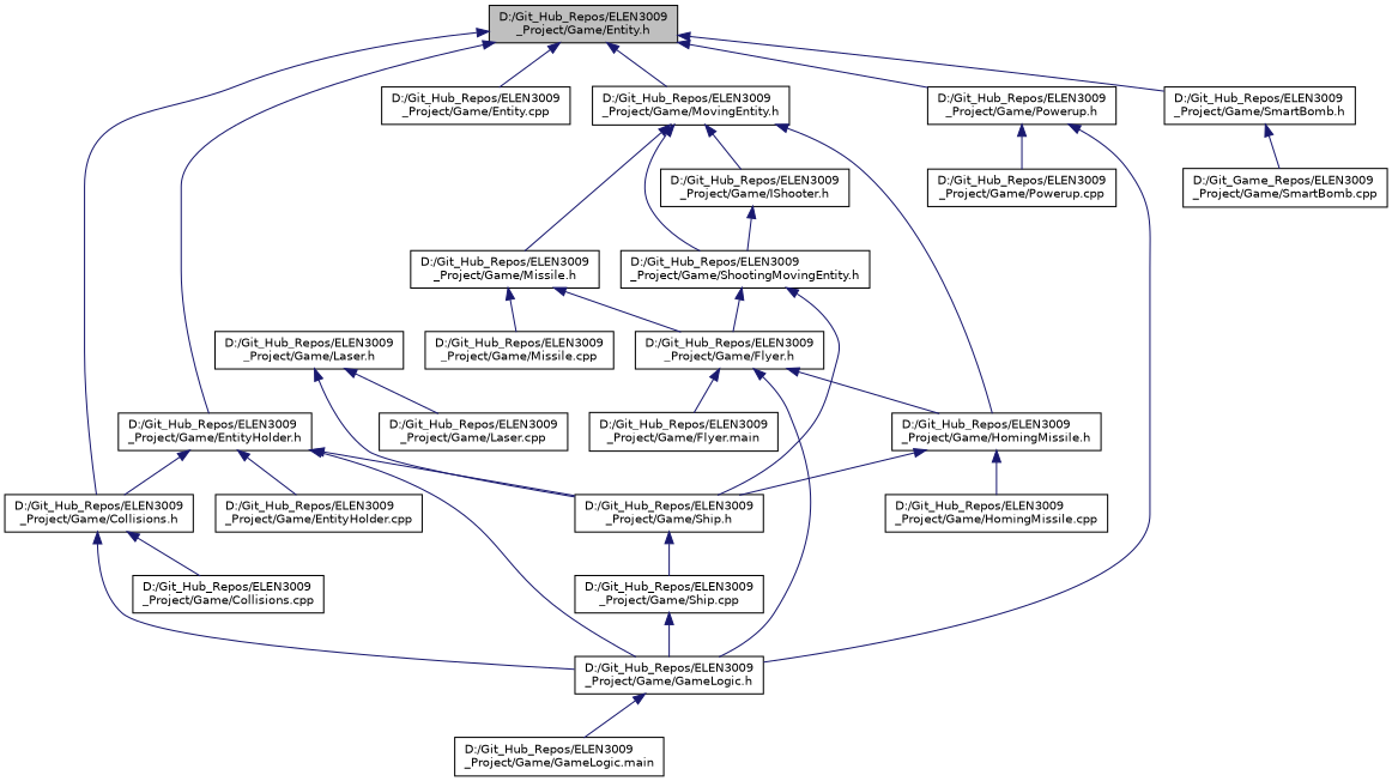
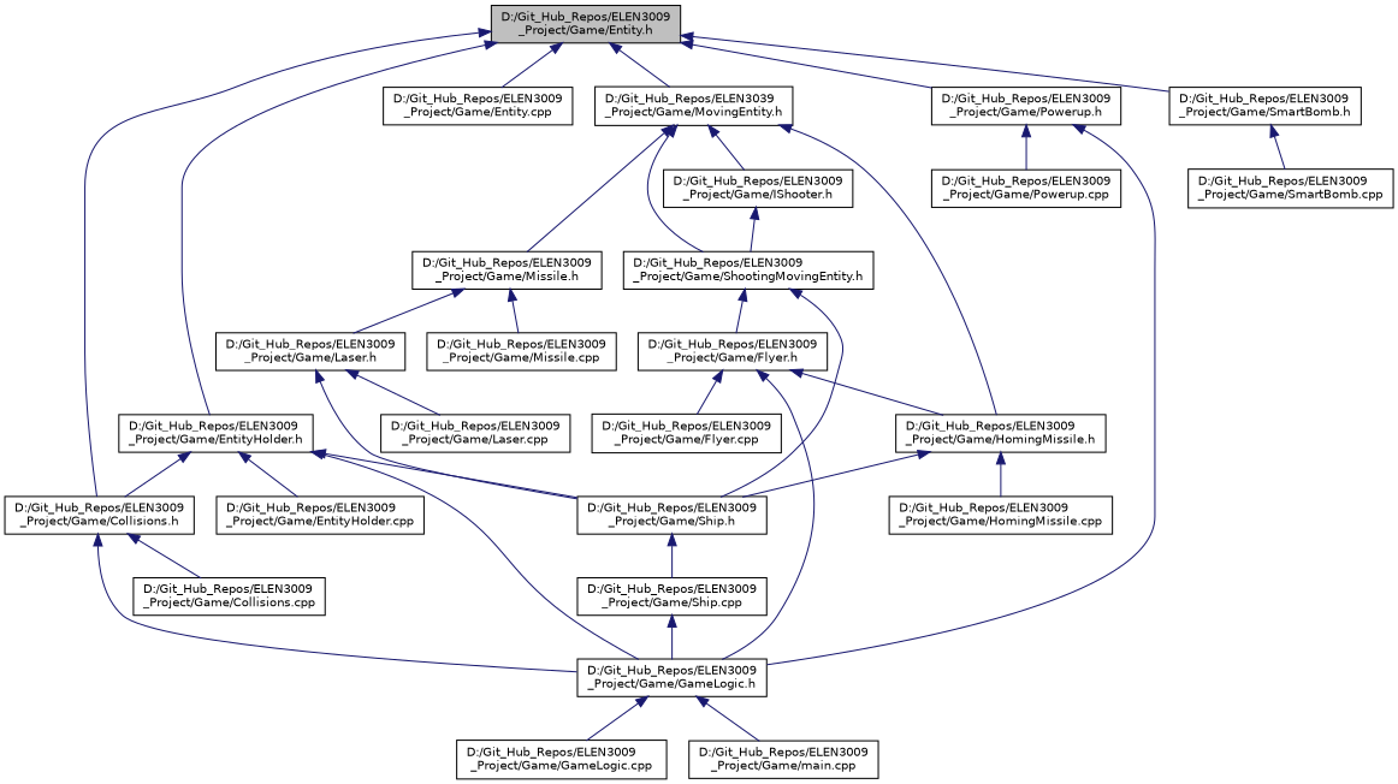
  digraph {
    node [color=black fillcolor=white fontname=Helvetica fontsize=10 shape=record style=filled]
    edge [color=midnightblue dir=back fontname=Helvetica fontsize=10 labelfontname=Helvetica labelfontsize=10 style=solid]
    n1 [fillcolor=grey75 fontcolor=black height=0.2 label="D:/Git_Hub_Repos/ELEN3009\l_Project/Game/Entity.h" width=0.4]
    n2 [height=0.2 label="D:/Git_Hub_Repos/ELEN3009\l_Project/Game/Collisions.h" width=0.4]
    n3 [height=0.2 label="D:/Git_Hub_Repos/ELEN3009\l_Project/Game/EntityHolder.h" width=0.4]
    n4 [height=0.2 label="D:/Git_Hub_Repos/ELEN3009\l_Project/Game/Entity.cpp" width=0.4]
-   n5 [height=0.2 label="D:/Git_Hub_Repos/ELEN3009\l_Project/Game/MovingEntity.h" width=0.4]
+   n5 [height=0.2 label="D:/Git_Hub_Repos/ELEN3039\l_Project/Game/MovingEntity.h" width=0.4]
    n6 [height=0.2 label="D:/Git_Hub_Repos/ELEN3009\l_Project/Game/Powerup.h" width=0.4]
    n7 [height=0.2 label="D:/Git_Hub_Repos/ELEN3009\l_Project/Game/SmartBomb.h" width=0.4]
    n8 [height=0.2 label="D:/Git_Hub_Repos/ELEN3009\l_Project/Game/Collisions.cpp" width=0.4]
    n9 [height=0.2 label="D:/Git_Hub_Repos/ELEN3009\l_Project/Game/GameLogic.h" width=0.4]
    n10 [height=0.2 label="D:/Git_Hub_Repos/ELEN3009\l_Project/Game/EntityHolder.cpp" width=0.4]
    n11 [height=0.2 label="D:/Git_Hub_Repos/ELEN3009\l_Project/Game/Ship.h" width=0.4]
    n12 [height=0.2 label="D:/Git_Hub_Repos/ELEN3009\l_Project/Game/IShooter.h" width=0.4]
    n13 [height=0.2 label="D:/Git_Hub_Repos/ELEN3009\l_Project/Game/ShootingMovingEntity.h" width=0.4]
    n14 [height=0.2 label="D:/Git_Hub_Repos/ELEN3009\l_Project/Game/HomingMissile.h" width=0.4]
    n15 [height=0.2 label="D:/Git_Hub_Repos/ELEN3009\l_Project/Game/Missile.h" width=0.4]
    n16 [height=0.2 label="D:/Git_Hub_Repos/ELEN3009\l_Project/Game/Powerup.cpp" width=0.4]
-   n17 [height=0.2 label="D:/Git_Game_Repos/ELEN3009\l_Project/Game/SmartBomb.cpp" width=0.4]
-   n18 [height=0.2 label="D:/Git_Hub_Repos/ELEN3009\l_Project/Game/GameLogic.main" width=0.4]
+   n17 [height=0.2 label="D:/Git_Hub_Repos/ELEN3009\l_Project/Game/SmartBomb.cpp" width=0.4]
+   n18 [height=0.2 label="D:/Git_Hub_Repos/ELEN3009\l_Project/Game/GameLogic.cpp" width=0.4]
+   n19 [height=0.2 label="D:/Git_Hub_Repos/ELEN3009\l_Project/Game/main.cpp" width=0.4]
    n20 [height=0.2 label="D:/Git_Hub_Repos/ELEN3009\l_Project/Game/Ship.cpp" width=0.4]
    n21 [height=0.2 label="D:/Git_Hub_Repos/ELEN3009\l_Project/Game/Flyer.h" width=0.4]
    n22 [height=0.2 label="D:/Git_Hub_Repos/ELEN3009\l_Project/Game/HomingMissile.cpp" width=0.4]
    n23 [height=0.2 label="D:/Git_Hub_Repos/ELEN3009\l_Project/Game/Missile.cpp" width=0.4]
    n24 [height=0.2 label="D:/Git_Hub_Repos/ELEN3009\l_Project/Game/Laser.h" width=0.4]
    n25 [height=0.2 label="D:/Git_Hub_Repos/ELEN3009\l_Project/Game/Laser.cpp" width=0.4]
-   n26 [height=0.2 label="D:/Git_Hub_Repos/ELEN3009\l_Project/Game/Flyer.main" width=0.4]
+   n26 [height=0.2 label="D:/Git_Hub_Repos/ELEN3009\l_Project/Game/Flyer.cpp" width=0.4]
    n1 -> n2
    n1 -> n3
    n1 -> n4
    n1 -> n5
    n1 -> n6
    n1 -> n7
    n2 -> n8
    n2 -> n9
    n3 -> n2
    n3 -> n9
    n3 -> n10
    n3 -> n11
    n5 -> n12
    n5 -> n13
    n5 -> n14
    n5 -> n15
    n6 -> n9
    n6 -> n16
    n7 -> n17
    n9 -> n18
+   n9 -> n19
    n11 -> n20
    n12 -> n13
    n13 -> n11
    n13 -> n21
    n14 -> n11
    n14 -> n22
-   n15 -> n21
+   n15 -> n24
    n15 -> n23
    n20 -> n9
    n21 -> n9
    n21 -> n14
    n21 -> n26
    n24 -> n11
    n24 -> n25
  }
